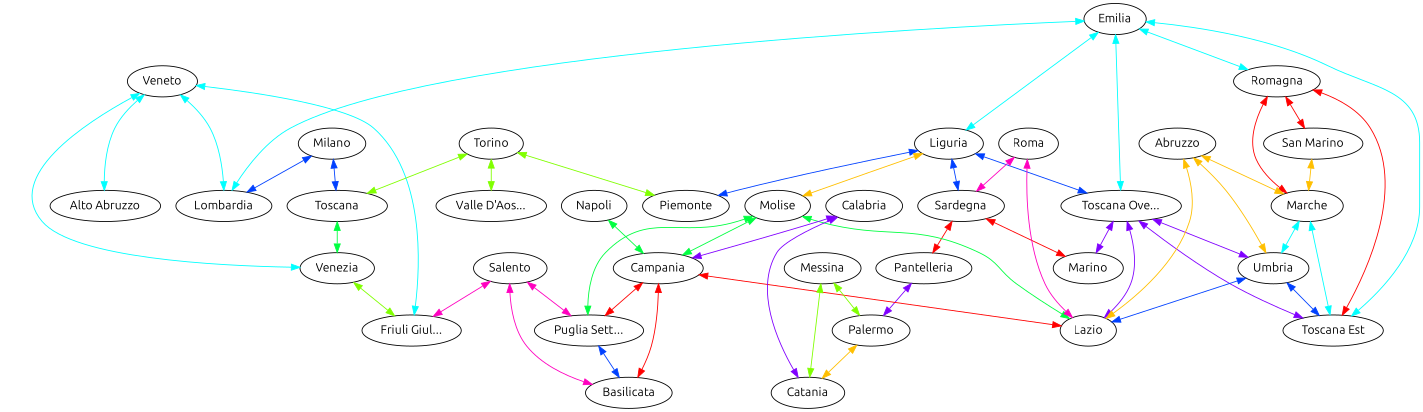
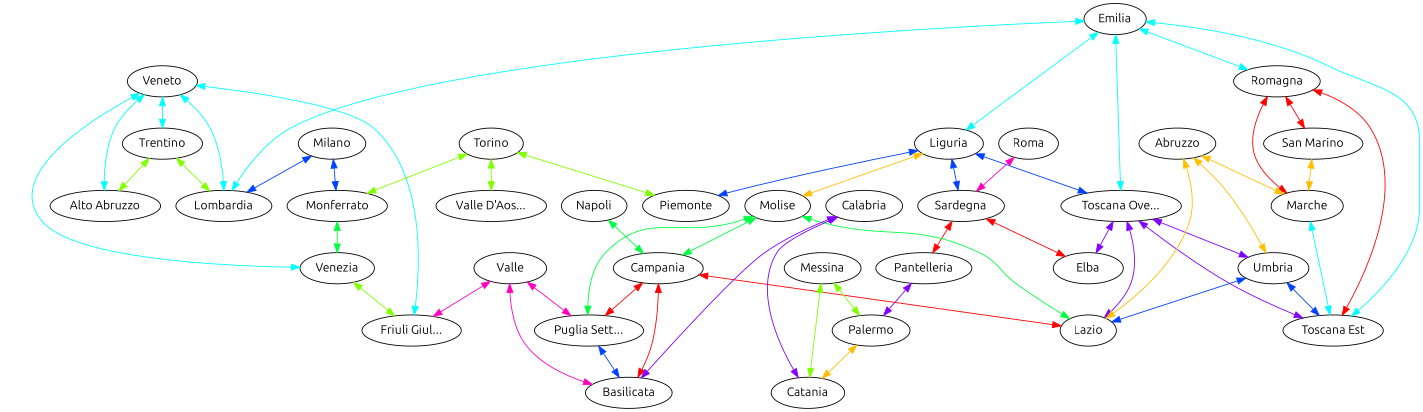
  graph {
    fontname=Ubuntu
    node [fontname=Ubuntu]
    edge [color="0.5,1,1" dir=both fontname=Ubuntu]
    n1 [label="Friuli Giul..."]
    n2 [label=Venezia]
    n3 [label=Veneto]
    n4 [label="Alto Abruzzo"]
+   n5 [label=Trentino]
    n6 [label=Lombardia]
    n7 [label=Milano]
-   n8 [label=Toscana]
+   n8 [label=Monferrato]
    n9 [label="Valle D'Aos..."]
    n10 [label=Torino]
    n11 [label=Piemonte]
    n12 [label=Liguria]
    n13 [label="Toscana Ove..."]
    n14 [label=Sardegna]
    n15 [label=Molise]
    n16 [label="Toscana Est"]
-   n17 [label=Marino]
+   n17 [label=Elba]
    n18 [label=Umbria]
    n19 [label=Lazio]
    n20 [label=Pantelleria]
    n21 [label=Emilia]
    n22 [label=Romagna]
    n23 [label="San Marino"]
    n24 [label=Marche]
    n25 [label=Roma]
    n26 [label=Abruzzo]
    n27 [label=Campania]
    n28 [label="Puglia Sett..."]
    n29 [label=Basilicata]
    n30 [label=Napoli]
-   n31 [label=Salento]
+   n31 [label=Valle]
    n32 [label=Calabria]
    n33 [label=Catania]
    n34 [label=Messina]
    n35 [label=Palermo]
    n2 -- n1 [color="0.25,1,1"]
    n3 -- n1
    n3 -- n2
    n3 -- n4
+   n3 -- n5
    n3 -- n6
+   n5 -- n4 [color="0.25,1,1"]
+   n5 -- n6 [color="0.25,1,1"]
    n7 -- n6 [color="0.625,1,1"]
    n7 -- n8 [color="0.625,1,1"]
    n8 -- n2 [color="0.375,1,1"]
    n10 -- n8 [color="0.25,1,1"]
    n10 -- n9 [color="0.25,1,1"]
    n10 -- n11 [color="0.25,1,1"]
    n12 -- n11 [color="0.625,1,1"]
    n12 -- n13 [color="0.625,1,1"]
    n12 -- n14 [color="0.625,1,1"]
    n12 -- n15 [color="0.125,1,1"]
    n13 -- n16 [color="0.75,1,1"]
    n13 -- n17 [color="0.75,1,1"]
    n13 -- n18 [color="0.75,1,1"]
    n13 -- n19 [color="0.75,1,1"]
    n14 -- n17 [color="1,1,1"]
    n14 -- n20 [color="1,1,1"]
    n15 -- n19 [color="0.375,1,1"]
    n15 -- n27 [color="0.375,1,1"]
    n15 -- n28 [color="0.375,1,1"]
    n18 -- n16 [color="0.625,1,1"]
    n18 -- n19 [color="0.625,1,1"]
    n20 -- n35 [color="0.75,1,1"]
    n21 -- n6
    n21 -- n12
    n21 -- n13
    n21 -- n16
    n21 -- n22
    n22 -- n16 [color="1,1,1"]
    n22 -- n23 [color="1,1,1"]
    n22 -- n24 [color="1,1,1"]
    n23 -- n24 [color="0.125,1,1"]
    n24 -- n16
-   n24 -- n18
    n25 -- n14 [color="0.875,1,1"]
-   n25 -- n19 [color="0.875,1,1"]
    n26 -- n18 [color="0.125,1,1"]
    n26 -- n19 [color="0.125,1,1"]
    n26 -- n24 [color="0.125,1,1"]
    n27 -- n19 [color="1,1,1"]
    n27 -- n28 [color="1,1,1"]
    n27 -- n29 [color="1,1,1"]
    n28 -- n29 [color="0.625,1,1"]
    n30 -- n27 [color="0.375,1,1"]
    n31 -- n1 [color="0.875,1,1"]
    n31 -- n28 [color="0.875,1,1"]
    n31 -- n29 [color="0.875,1,1"]
-   n32 -- n27 [color="0.75,1,1"]
+   n32 -- n29 [color="0.75,1,1"]
    n32 -- n33 [color="0.75,1,1"]
    n34 -- n33 [color="0.25,1,1"]
    n34 -- n35 [color="0.25,1,1"]
    n35 -- n33 [color="0.125,1,1"]
  }
